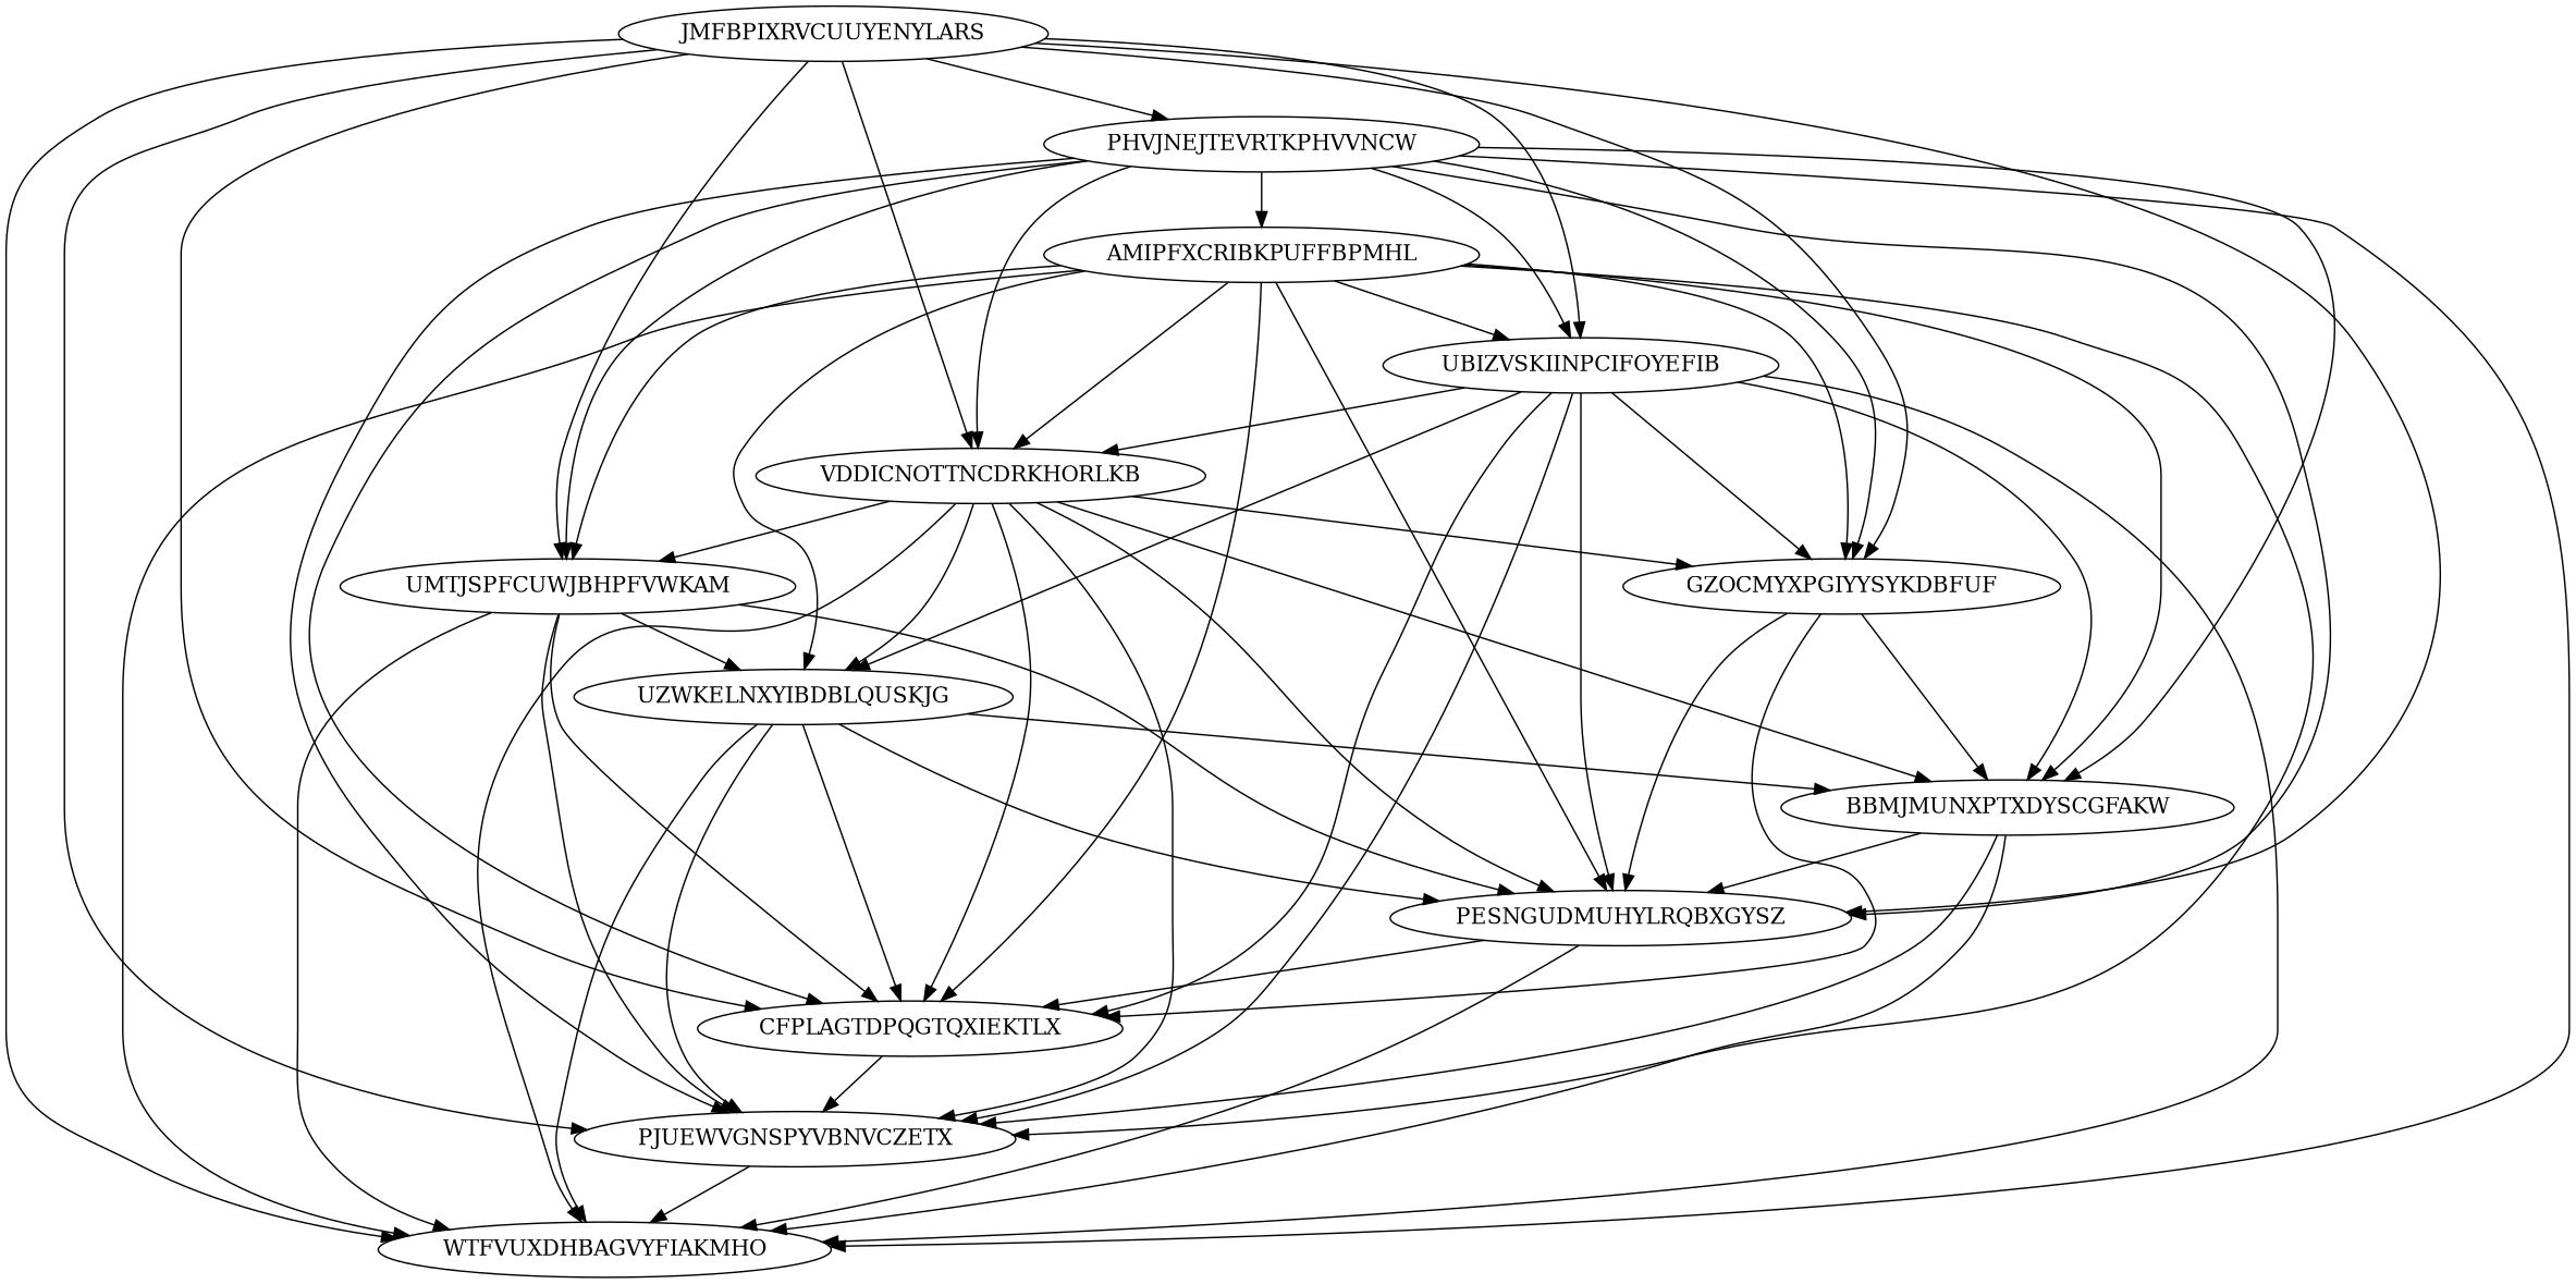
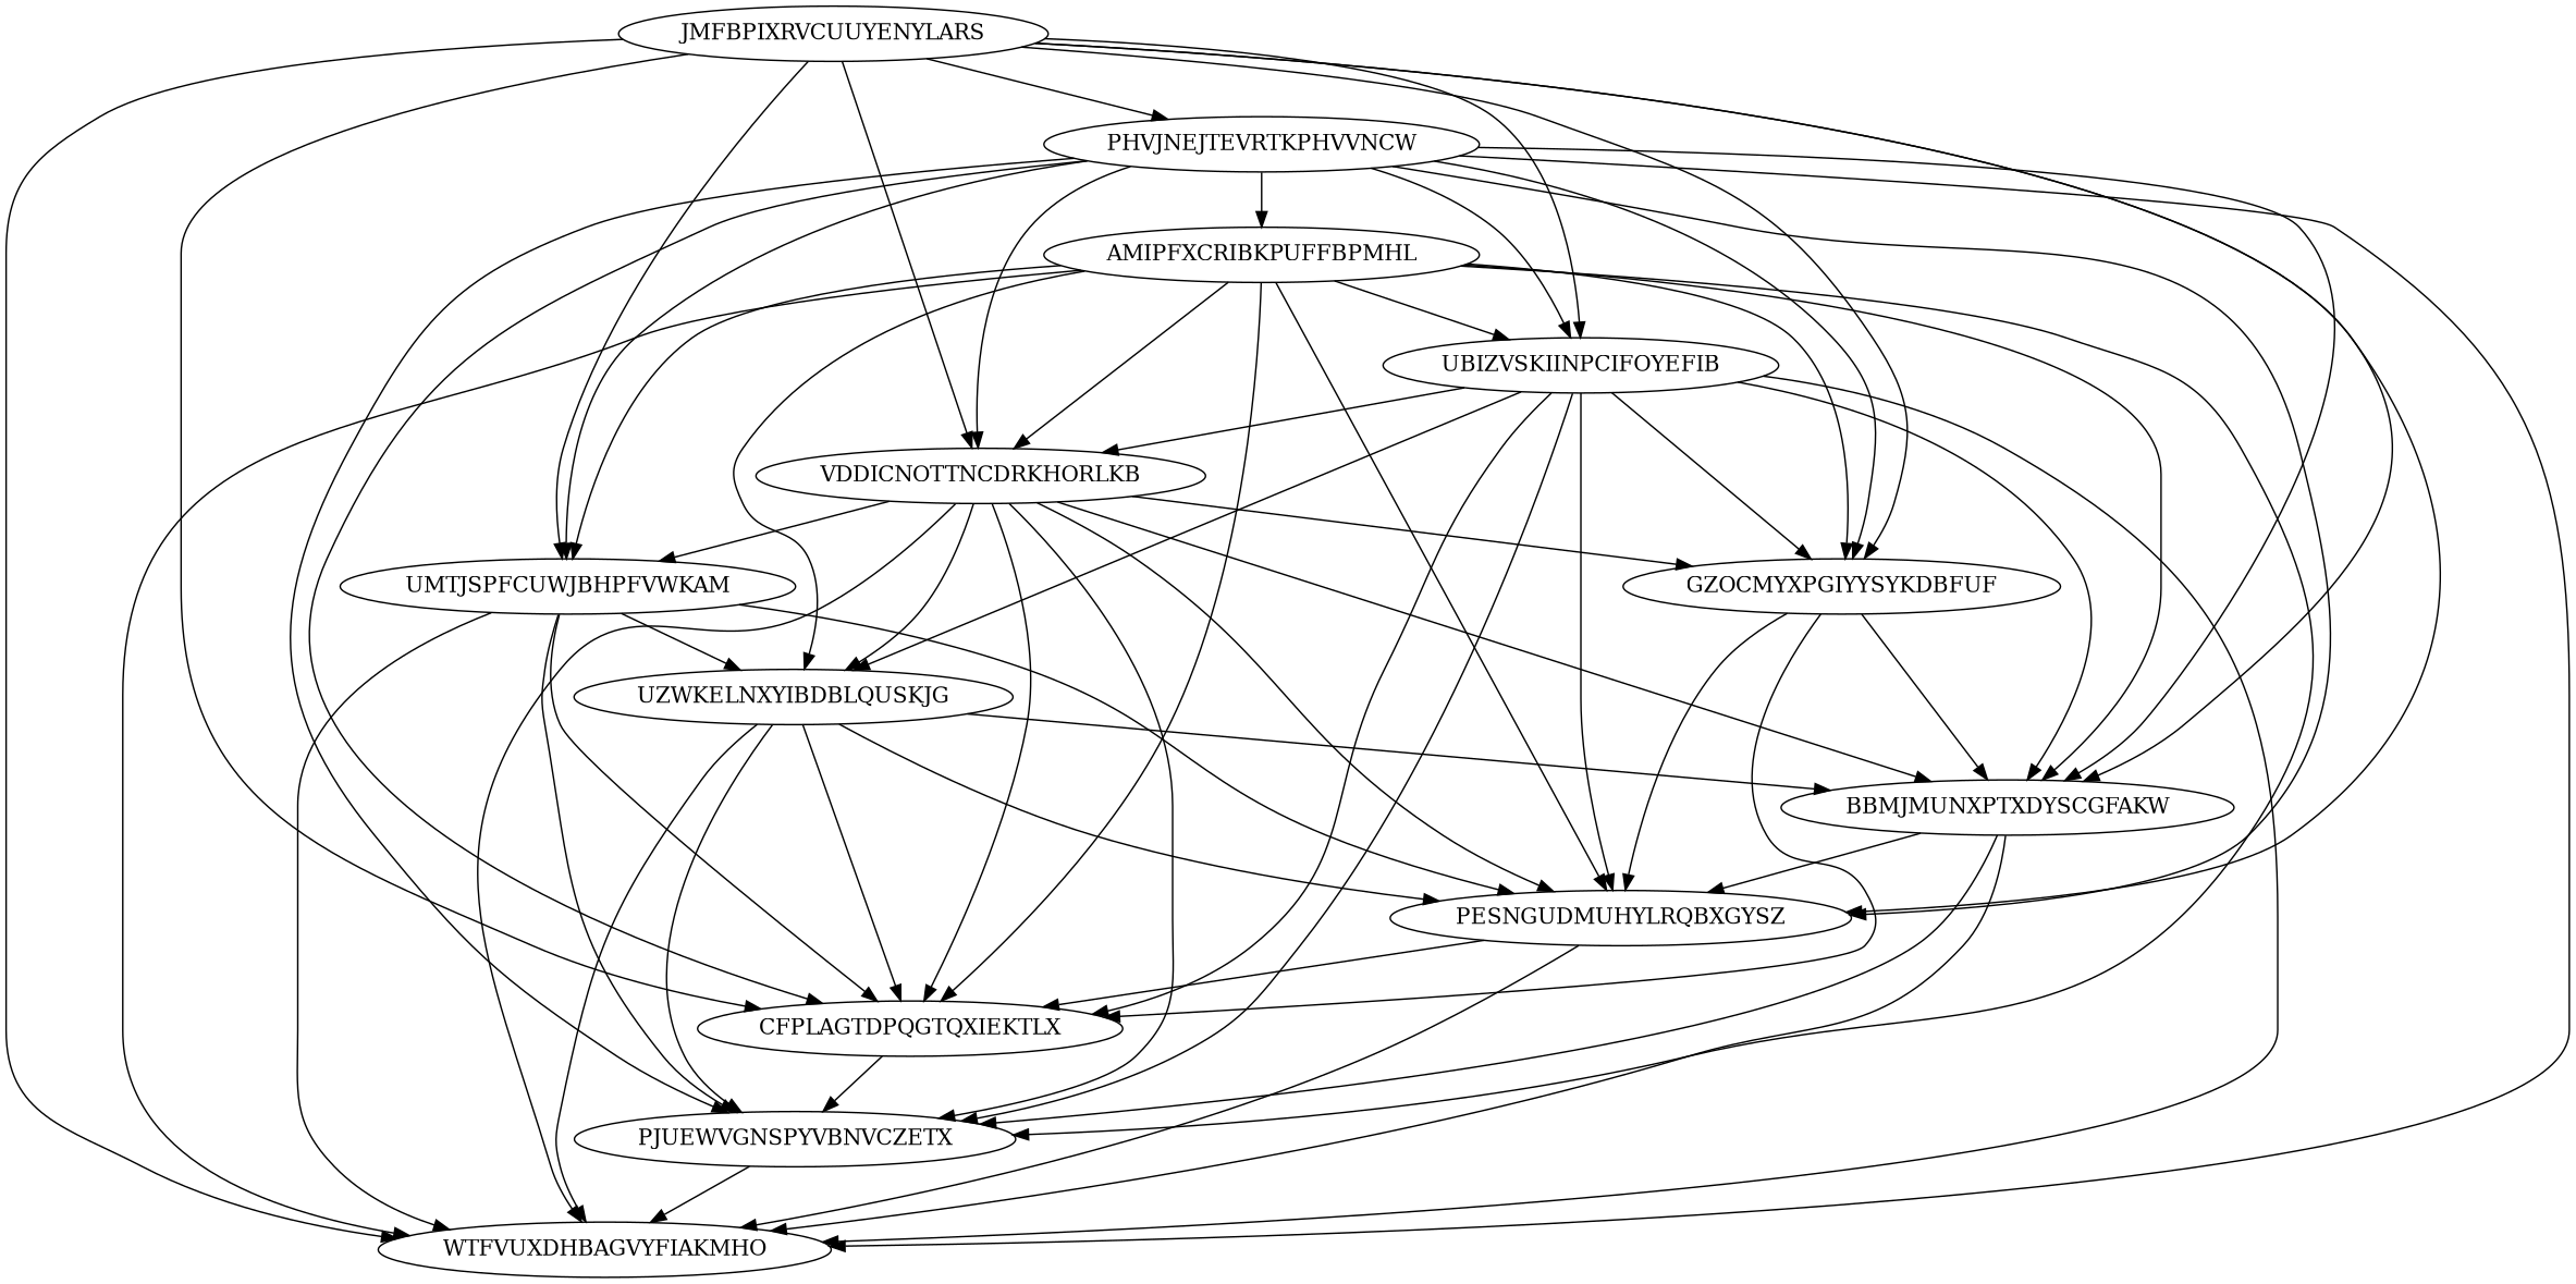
  digraph {
    node [Weight=12]
    edge [Weight=16]
    JMFBPIXRVCUUYENYLARS [Weight=15]
    PHVJNEJTEVRTKPHVVNCW [Weight=10]
    UBIZVSKIINPCIFOYEFIB [Weight=10]
    VDDICNOTTNCDRKHORLKB [Weight=11]
    GZOCMYXPGIYYSYKDBFUF [Weight=18]
    UMTJSPFCUWJBHPFVWKAM
    PESNGUDMUHYLRQBXGYSZ
    CFPLAGTDPQGTQXIEKTLX [Weight=14]
    PJUEWVGNSPYVBNVCZETX [Weight=10]
    WTFVUXDHBAGVYFIAKMHO
    BBMJMUNXPTXDYSCGFAKW [Weight=17]
    AMIPFXCRIBKPUFFBPMHL [Weight=18]
    UZWKELNXYIBDBLQUSKJG
    JMFBPIXRVCUUYENYLARS -> PHVJNEJTEVRTKPHVVNCW [Weight=12]
    JMFBPIXRVCUUYENYLARS -> UBIZVSKIINPCIFOYEFIB
    JMFBPIXRVCUUYENYLARS -> VDDICNOTTNCDRKHORLKB [Weight=13]
    JMFBPIXRVCUUYENYLARS -> GZOCMYXPGIYYSYKDBFUF [Weight=14]
    JMFBPIXRVCUUYENYLARS -> UMTJSPFCUWJBHPFVWKAM
    JMFBPIXRVCUUYENYLARS -> PESNGUDMUHYLRQBXGYSZ [Weight=11]
    JMFBPIXRVCUUYENYLARS -> CFPLAGTDPQGTQXIEKTLX [Weight=10]
-   JMFBPIXRVCUUYENYLARS -> PJUEWVGNSPYVBNVCZETX [Weight=19]
+   JMFBPIXRVCUUYENYLARS -> BBMJMUNXPTXDYSCGFAKW [Weight=19]
    JMFBPIXRVCUUYENYLARS -> WTFVUXDHBAGVYFIAKMHO [Weight=10]
    PHVJNEJTEVRTKPHVVNCW -> UBIZVSKIINPCIFOYEFIB [Weight=10]
    PHVJNEJTEVRTKPHVVNCW -> VDDICNOTTNCDRKHORLKB [Weight=12]
    PHVJNEJTEVRTKPHVVNCW -> GZOCMYXPGIYYSYKDBFUF [Weight=12]
    PHVJNEJTEVRTKPHVVNCW -> UMTJSPFCUWJBHPFVWKAM
    PHVJNEJTEVRTKPHVVNCW -> PESNGUDMUHYLRQBXGYSZ
    PHVJNEJTEVRTKPHVVNCW -> CFPLAGTDPQGTQXIEKTLX [Weight=10]
    PHVJNEJTEVRTKPHVVNCW -> PJUEWVGNSPYVBNVCZETX [Weight=10]
    PHVJNEJTEVRTKPHVVNCW -> WTFVUXDHBAGVYFIAKMHO
    PHVJNEJTEVRTKPHVVNCW -> BBMJMUNXPTXDYSCGFAKW [Weight=13]
    PHVJNEJTEVRTKPHVVNCW -> AMIPFXCRIBKPUFFBPMHL [Weight=11]
    UBIZVSKIINPCIFOYEFIB -> VDDICNOTTNCDRKHORLKB [Weight=11]
    UBIZVSKIINPCIFOYEFIB -> GZOCMYXPGIYYSYKDBFUF [Weight=13]
    UBIZVSKIINPCIFOYEFIB -> PESNGUDMUHYLRQBXGYSZ [Weight=20]
    UBIZVSKIINPCIFOYEFIB -> CFPLAGTDPQGTQXIEKTLX
    UBIZVSKIINPCIFOYEFIB -> PJUEWVGNSPYVBNVCZETX [Weight=18]
    UBIZVSKIINPCIFOYEFIB -> WTFVUXDHBAGVYFIAKMHO [Weight=17]
    UBIZVSKIINPCIFOYEFIB -> BBMJMUNXPTXDYSCGFAKW [Weight=13]
    UBIZVSKIINPCIFOYEFIB -> UZWKELNXYIBDBLQUSKJG [Weight=18]
    VDDICNOTTNCDRKHORLKB -> GZOCMYXPGIYYSYKDBFUF [Weight=17]
    VDDICNOTTNCDRKHORLKB -> UMTJSPFCUWJBHPFVWKAM [Weight=18]
    VDDICNOTTNCDRKHORLKB -> PESNGUDMUHYLRQBXGYSZ [Weight=20]
    VDDICNOTTNCDRKHORLKB -> CFPLAGTDPQGTQXIEKTLX [Weight=11]
    VDDICNOTTNCDRKHORLKB -> PJUEWVGNSPYVBNVCZETX [Weight=13]
    VDDICNOTTNCDRKHORLKB -> WTFVUXDHBAGVYFIAKMHO
    VDDICNOTTNCDRKHORLKB -> BBMJMUNXPTXDYSCGFAKW [Weight=14]
    VDDICNOTTNCDRKHORLKB -> UZWKELNXYIBDBLQUSKJG [Weight=11]
    GZOCMYXPGIYYSYKDBFUF -> PESNGUDMUHYLRQBXGYSZ [Weight=10]
    GZOCMYXPGIYYSYKDBFUF -> CFPLAGTDPQGTQXIEKTLX [Weight=15]
    GZOCMYXPGIYYSYKDBFUF -> BBMJMUNXPTXDYSCGFAKW [Weight=15]
    UMTJSPFCUWJBHPFVWKAM -> PESNGUDMUHYLRQBXGYSZ [Weight=18]
    UMTJSPFCUWJBHPFVWKAM -> CFPLAGTDPQGTQXIEKTLX [Weight=14]
    UMTJSPFCUWJBHPFVWKAM -> PJUEWVGNSPYVBNVCZETX [Weight=13]
    UMTJSPFCUWJBHPFVWKAM -> WTFVUXDHBAGVYFIAKMHO [Weight=15]
    UMTJSPFCUWJBHPFVWKAM -> UZWKELNXYIBDBLQUSKJG [Weight=17]
    PESNGUDMUHYLRQBXGYSZ -> CFPLAGTDPQGTQXIEKTLX [Weight=19]
    PESNGUDMUHYLRQBXGYSZ -> WTFVUXDHBAGVYFIAKMHO [Weight=20]
    CFPLAGTDPQGTQXIEKTLX -> PJUEWVGNSPYVBNVCZETX [Weight=19]
    PJUEWVGNSPYVBNVCZETX -> WTFVUXDHBAGVYFIAKMHO [Weight=10]
    BBMJMUNXPTXDYSCGFAKW -> PESNGUDMUHYLRQBXGYSZ [Weight=19]
    BBMJMUNXPTXDYSCGFAKW -> PJUEWVGNSPYVBNVCZETX [Weight=15]
    BBMJMUNXPTXDYSCGFAKW -> WTFVUXDHBAGVYFIAKMHO [Weight=18]
    AMIPFXCRIBKPUFFBPMHL -> UBIZVSKIINPCIFOYEFIB [Weight=10]
    AMIPFXCRIBKPUFFBPMHL -> VDDICNOTTNCDRKHORLKB [Weight=20]
    AMIPFXCRIBKPUFFBPMHL -> GZOCMYXPGIYYSYKDBFUF [Weight=19]
    AMIPFXCRIBKPUFFBPMHL -> UMTJSPFCUWJBHPFVWKAM
    AMIPFXCRIBKPUFFBPMHL -> PESNGUDMUHYLRQBXGYSZ [Weight=13]
    AMIPFXCRIBKPUFFBPMHL -> CFPLAGTDPQGTQXIEKTLX [Weight=19]
    AMIPFXCRIBKPUFFBPMHL -> PJUEWVGNSPYVBNVCZETX [Weight=14]
    AMIPFXCRIBKPUFFBPMHL -> WTFVUXDHBAGVYFIAKMHO [Weight=15]
    AMIPFXCRIBKPUFFBPMHL -> BBMJMUNXPTXDYSCGFAKW [Weight=17]
    AMIPFXCRIBKPUFFBPMHL -> UZWKELNXYIBDBLQUSKJG [Weight=11]
    UZWKELNXYIBDBLQUSKJG -> PESNGUDMUHYLRQBXGYSZ [Weight=17]
    UZWKELNXYIBDBLQUSKJG -> CFPLAGTDPQGTQXIEKTLX [Weight=14]
    UZWKELNXYIBDBLQUSKJG -> PJUEWVGNSPYVBNVCZETX [Weight=14]
    UZWKELNXYIBDBLQUSKJG -> WTFVUXDHBAGVYFIAKMHO [Weight=17]
    UZWKELNXYIBDBLQUSKJG -> BBMJMUNXPTXDYSCGFAKW [Weight=11]
  }
